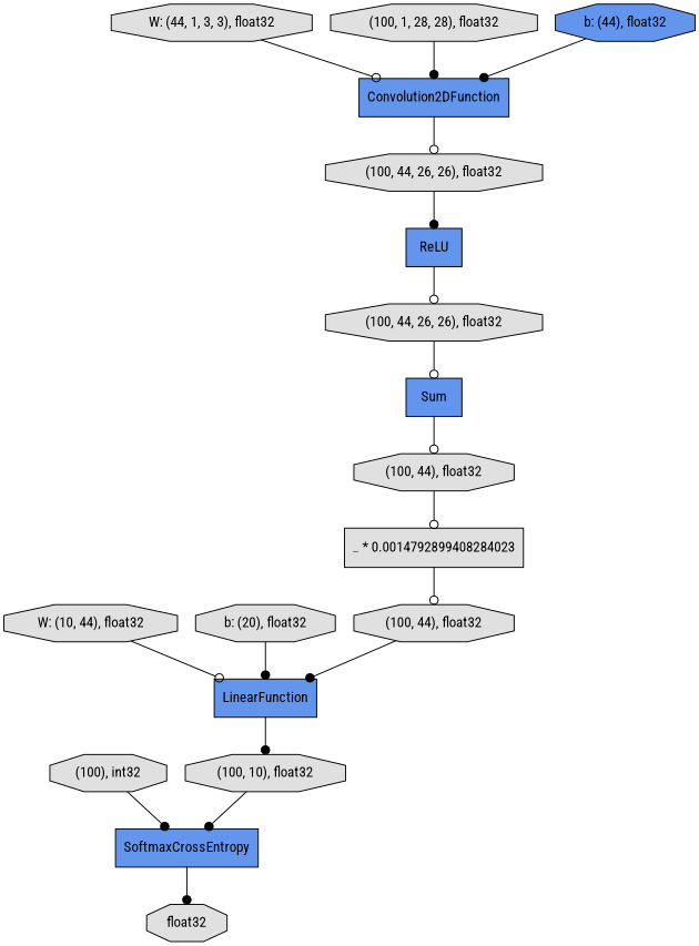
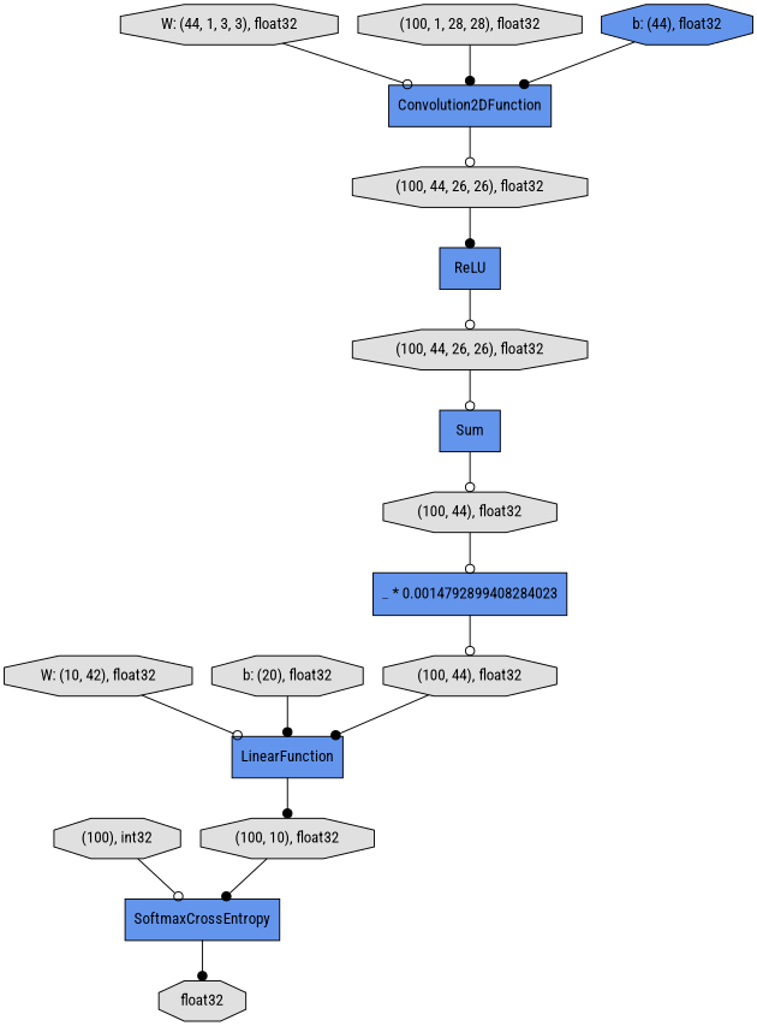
  digraph {
    fontname="Roboto Condensed"
    rankdir=TB
    node [fillcolor="#E0E0E0" fontname="Roboto Condensed" shape=octagon style=filled]
    edge [arrowhead=dot fontname="Roboto Condensed"]
    n1 [label="(100, 44, 26, 26), float32"]
    n2 [fillcolor="#6495ED" label=Sum shape=record]
    n3 [label="(100, 44), float32"]
    n4 [fillcolor="#6495ED" label=Convolution2DFunction shape=record]
    n5 [label="(100, 44, 26, 26), float32"]
    n6 [fillcolor="#6495ED" label=ReLU shape=record]
-   n7 [label="W: (10, 44), float32"]
+   n7 [label="W: (10, 42), float32"]
    n8 [fillcolor="#6495ED" label=LinearFunction shape=record]
    n9 [label="(100, 10), float32"]
    n10 [label="(100), int32"]
    n11 [fillcolor="#6495ED" label=SoftmaxCrossEntropy shape=record]
    n12 [label=float32]
-   n13 [label="_ * 0.0014792899408284023" shape=record]
+   n13 [fillcolor="#6495ED" label="_ * 0.0014792899408284023" shape=record]
    n14 [label="(100, 44), float32"]
    n15 [label="W: (44, 1, 3, 3), float32"]
    n16 [label="b: (20), float32"]
    n17 [label="(100, 1, 28, 28), float32"]
    n18 [fillcolor="#6495ED" label="b: (44), float32"]
    n1 -> n2 [arrowhead=odot]
    n2 -> n3 [arrowhead=odot]
    n3 -> n13 [arrowhead=odot]
    n4 -> n5 [arrowhead=odot]
    n5 -> n6
    n6 -> n1 [arrowhead=odot]
    n7 -> n8 [arrowhead=odot]
    n8 -> n9
    n9 -> n11
-   n10 -> n11
+   n10 -> n11 [arrowhead=odot]
    n11 -> n12
    n13 -> n14 [arrowhead=odot]
    n14 -> n8
    n15 -> n4 [arrowhead=odot]
    n16 -> n8
    n17 -> n4
    n18 -> n4
  }
